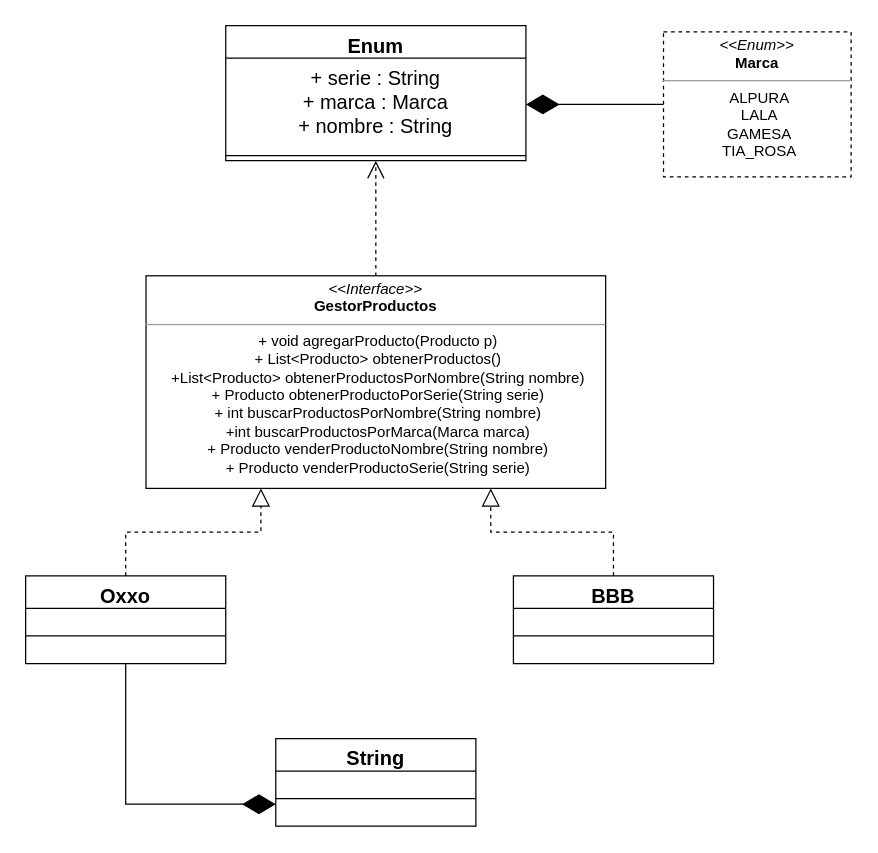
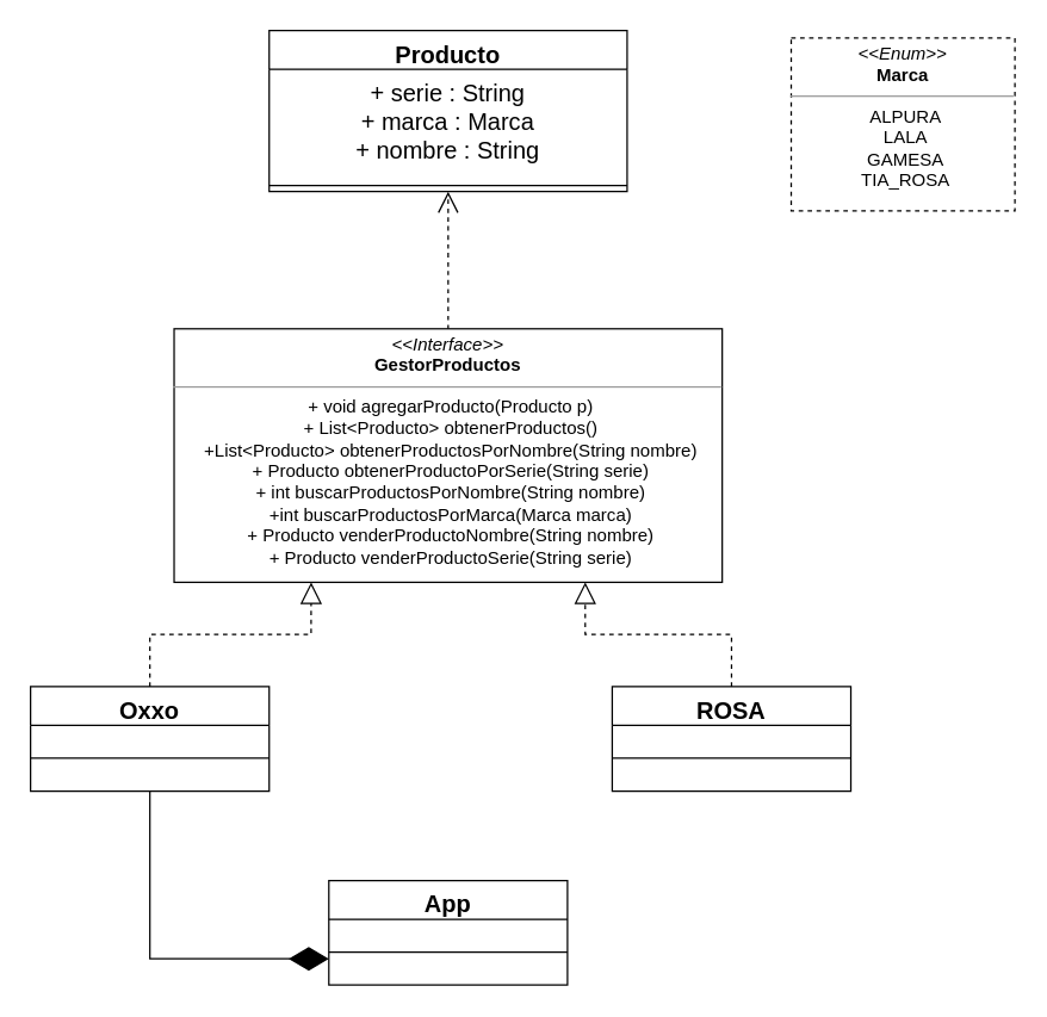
  <mxCell id="0" />
  <mxCell id="1" parent="0" />
- <mxCell id="2" value="String" style="swimlane;fontStyle=1;align=center;verticalAlign=top;childLayout=stackLayout;horizontal=1;startSize=26;horizontalStack=0;resizeParent=1;resizeParentMax=0;resizeLast=0;collapsible=1;marginBottom=0;whiteSpace=wrap;html=1;fontSize=16;" vertex="1" parent="1"><mxGeometry x="220" y="590" width="160" height="70" as="geometry" /></mxCell>
+ <mxCell id="2" value="App" style="swimlane;fontStyle=1;align=center;verticalAlign=top;childLayout=stackLayout;horizontal=1;startSize=26;horizontalStack=0;resizeParent=1;resizeParentMax=0;resizeLast=0;collapsible=1;marginBottom=0;whiteSpace=wrap;html=1;fontSize=16;" vertex="1" parent="1"><mxGeometry x="220" y="590" width="160" height="70" as="geometry" /></mxCell>
  <mxCell id="3" value="" style="line;strokeWidth=1;fillColor=none;align=left;verticalAlign=middle;spacingTop=-1;spacingLeft=3;spacingRight=3;rotatable=0;labelPosition=right;points=[];portConstraint=eastwest;strokeColor=inherit;fontSize=16;" vertex="1" parent="2"><mxGeometry y="26" width="160" height="44" as="geometry" /></mxCell>
  <mxCell id="4" value="Oxxo" style="swimlane;fontStyle=1;align=center;verticalAlign=top;childLayout=stackLayout;horizontal=1;startSize=26;horizontalStack=0;resizeParent=1;resizeParentMax=0;resizeLast=0;collapsible=1;marginBottom=0;whiteSpace=wrap;html=1;fontSize=16;" vertex="1" parent="1"><mxGeometry x="20" y="460" width="160" height="70" as="geometry" /></mxCell>
  <mxCell id="5" value="" style="line;strokeWidth=1;fillColor=none;align=left;verticalAlign=middle;spacingTop=-1;spacingLeft=3;spacingRight=3;rotatable=0;labelPosition=right;points=[];portConstraint=eastwest;strokeColor=inherit;fontSize=16;" vertex="1" parent="4"><mxGeometry y="26" width="160" height="44" as="geometry" /></mxCell>
- <mxCell id="6" value="BBB" style="swimlane;fontStyle=1;align=center;verticalAlign=top;childLayout=stackLayout;horizontal=1;startSize=26;horizontalStack=0;resizeParent=1;resizeParentMax=0;resizeLast=0;collapsible=1;marginBottom=0;whiteSpace=wrap;html=1;fontSize=16;" vertex="1" parent="1"><mxGeometry x="410" y="460" width="160" height="70" as="geometry" /></mxCell>
+ <mxCell id="6" value="ROSA" style="swimlane;fontStyle=1;align=center;verticalAlign=top;childLayout=stackLayout;horizontal=1;startSize=26;horizontalStack=0;resizeParent=1;resizeParentMax=0;resizeLast=0;collapsible=1;marginBottom=0;whiteSpace=wrap;html=1;fontSize=16;" vertex="1" parent="1"><mxGeometry x="410" y="460" width="160" height="70" as="geometry" /></mxCell>
  <mxCell id="7" value="" style="line;strokeWidth=1;fillColor=none;align=left;verticalAlign=middle;spacingTop=-1;spacingLeft=3;spacingRight=3;rotatable=0;labelPosition=right;points=[];portConstraint=eastwest;strokeColor=inherit;fontSize=16;" vertex="1" parent="6"><mxGeometry y="26" width="160" height="44" as="geometry" /></mxCell>
  <mxCell id="8" value="" style="endArrow=diamondThin;endFill=1;endSize=24;html=1;rounded=0;fontSize=12;exitX=0.5;exitY=1;exitDx=0;exitDy=0;edgeStyle=orthogonalEdgeStyle;entryX=0;entryY=0.75;entryDx=0;entryDy=0;" edge="1" parent="1" source="4" target="2"><mxGeometry width="160" relative="1" as="geometry"><mxPoint x="90" y="530" as="sourcePoint" /><mxPoint x="190" y="660" as="targetPoint" /></mxGeometry></mxCell>
  <mxCell id="9" value="&lt;p style=&quot;margin:0px;margin-top:4px;text-align:center;&quot;&gt;&lt;i&gt;&amp;lt;&amp;lt;Interface&amp;gt;&amp;gt;&lt;/i&gt;&lt;br&gt;&lt;b&gt;GestorProductos&lt;/b&gt;&lt;/p&gt;&lt;hr size=&quot;1&quot;&gt;&lt;p style=&quot;text-align: center; margin: 0px 0px 0px 4px;&quot;&gt;+ void agregarProducto(Producto p)&lt;br&gt;&lt;/p&gt;&lt;p style=&quot;text-align: center; margin: 0px 0px 0px 4px;&quot;&gt;+ List&amp;lt;Producto&amp;gt; obtenerProductos()&lt;/p&gt;&lt;p style=&quot;text-align: center; margin: 0px 0px 0px 4px;&quot;&gt;+List&amp;lt;Producto&amp;gt; obtenerProductosPorNombre(String nombre)&lt;/p&gt;&lt;p style=&quot;text-align: center; margin: 0px 0px 0px 4px;&quot;&gt;+ Producto obtenerProductoPorSerie(String serie)&lt;/p&gt;&lt;p style=&quot;text-align: center; margin: 0px 0px 0px 4px;&quot;&gt;+ int buscarProductosPorNombre(String nombre)&lt;/p&gt;&lt;p style=&quot;text-align: center; margin: 0px 0px 0px 4px;&quot;&gt;+int buscarProductosPorMarca(Marca marca)&lt;/p&gt;&lt;p style=&quot;text-align: center; margin: 0px 0px 0px 4px;&quot;&gt;+ Producto venderProductoNombre(String nombre)&lt;/p&gt;&lt;p style=&quot;text-align: center; margin: 0px 0px 0px 4px;&quot;&gt;+ Producto venderProductoSerie(String serie)&lt;/p&gt;" style="verticalAlign=top;align=left;overflow=fill;fontSize=12;fontFamily=Helvetica;html=1;whiteSpace=wrap;" vertex="1" parent="1"><mxGeometry x="116.25" y="220" width="367.5" height="170" as="geometry" /></mxCell>
  <mxCell id="10" value="" style="endArrow=block;dashed=1;endFill=0;endSize=12;html=1;rounded=0;fontSize=12;exitX=0.5;exitY=0;exitDx=0;exitDy=0;entryX=0.25;entryY=1;entryDx=0;entryDy=0;edgeStyle=orthogonalEdgeStyle;" edge="1" parent="1" source="4" target="9"><mxGeometry width="160" relative="1" as="geometry"><mxPoint x="150" y="430" as="sourcePoint" /><mxPoint x="310" y="430" as="targetPoint" /></mxGeometry></mxCell>
  <mxCell id="11" value="" style="endArrow=block;dashed=1;endFill=0;endSize=12;html=1;rounded=0;fontSize=12;exitX=0.5;exitY=0;exitDx=0;exitDy=0;entryX=0.75;entryY=1;entryDx=0;entryDy=0;edgeStyle=orthogonalEdgeStyle;" edge="1" parent="1" source="6" target="9"><mxGeometry width="160" relative="1" as="geometry"><mxPoint x="230" y="450" as="sourcePoint" /><mxPoint x="390" y="450" as="targetPoint" /></mxGeometry></mxCell>
- <mxCell id="12" value="Enum" style="swimlane;fontStyle=1;align=center;verticalAlign=top;childLayout=stackLayout;horizontal=1;startSize=26;horizontalStack=0;resizeParent=1;resizeParentMax=0;resizeLast=0;collapsible=1;marginBottom=0;whiteSpace=wrap;html=1;fontSize=16;" vertex="1" parent="1"><mxGeometry x="180" y="20" width="240" height="108" as="geometry" /></mxCell>
+ <mxCell id="12" value="Producto" style="swimlane;fontStyle=1;align=center;verticalAlign=top;childLayout=stackLayout;horizontal=1;startSize=26;horizontalStack=0;resizeParent=1;resizeParentMax=0;resizeLast=0;collapsible=1;marginBottom=0;whiteSpace=wrap;html=1;fontSize=16;" vertex="1" parent="1"><mxGeometry x="180" y="20" width="240" height="108" as="geometry" /></mxCell>
  <mxCell id="13" value="+ serie : String&lt;br&gt;+ marca : Marca&lt;br&gt;+ nombre : String" style="text;strokeColor=none;fillColor=none;align=center;verticalAlign=top;spacingLeft=4;spacingRight=4;overflow=hidden;rotatable=0;points=[[0,0.5],[1,0.5]];portConstraint=eastwest;whiteSpace=wrap;html=1;fontSize=16;" vertex="1" parent="12"><mxGeometry y="26" width="240" height="74" as="geometry" /></mxCell>
  <mxCell id="14" value="" style="line;strokeWidth=1;fillColor=none;align=left;verticalAlign=middle;spacingTop=-1;spacingLeft=3;spacingRight=3;rotatable=0;labelPosition=right;points=[];portConstraint=eastwest;strokeColor=inherit;fontSize=16;" vertex="1" parent="12"><mxGeometry y="100" width="240" height="8" as="geometry" /></mxCell>
  <mxCell id="15" value="" style="endArrow=open;endSize=12;dashed=1;html=1;rounded=0;fontSize=12;curved=1;exitX=0.5;exitY=0;exitDx=0;exitDy=0;entryX=0.5;entryY=1;entryDx=0;entryDy=0;" edge="1" parent="1" source="9" target="12"><mxGeometry width="160" relative="1" as="geometry"><mxPoint x="260" y="210" as="sourcePoint" /><mxPoint x="420" y="210" as="targetPoint" /></mxGeometry></mxCell>
  <mxCell id="16" value="&lt;p style=&quot;margin:0px;margin-top:4px;text-align:center;&quot;&gt;&lt;i&gt;&amp;lt;&amp;lt;Enum&amp;gt;&amp;gt;&lt;/i&gt;&lt;br&gt;&lt;b&gt;Marca&lt;/b&gt;&lt;/p&gt;&lt;hr size=&quot;1&quot;&gt;&lt;p style=&quot;text-align: center; margin: 0px 0px 0px 4px;&quot;&gt;ALPURA&lt;/p&gt;&lt;p style=&quot;text-align: center; margin: 0px 0px 0px 4px;&quot;&gt;LALA&lt;/p&gt;&lt;p style=&quot;text-align: center; margin: 0px 0px 0px 4px;&quot;&gt;GAMESA&lt;/p&gt;&lt;p style=&quot;text-align: center; margin: 0px 0px 0px 4px;&quot;&gt;TIA_ROSA&lt;/p&gt;" style="verticalAlign=top;align=left;overflow=fill;fontSize=12;fontFamily=Helvetica;html=1;whiteSpace=wrap;dashed=1;" vertex="1" parent="1"><mxGeometry x="530" y="25" width="150" height="116" as="geometry" /></mxCell>
- <mxCell id="17" value="" style="endArrow=diamondThin;endFill=1;endSize=24;html=1;rounded=0;fontSize=12;curved=1;entryX=1;entryY=0.5;entryDx=0;entryDy=0;exitX=0;exitY=0.5;exitDx=0;exitDy=0;" edge="1" parent="1" source="16" target="13"><mxGeometry width="160" relative="1" as="geometry"><mxPoint x="510" y="220" as="sourcePoint" /><mxPoint x="670" y="220" as="targetPoint" /></mxGeometry></mxCell>
